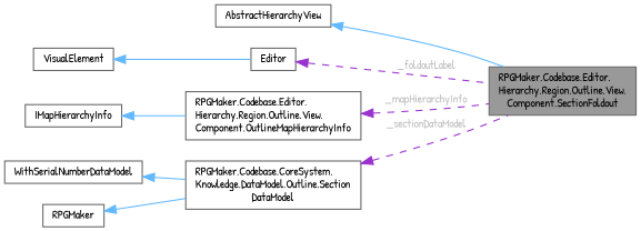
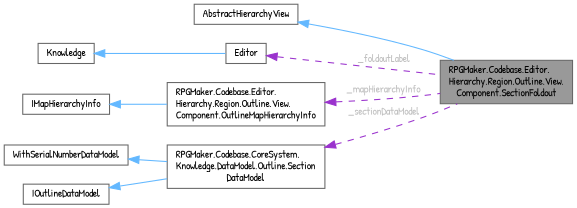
  digraph {
    fontname="Patrick Hand"
    rankdir=LR
    node [color=gray40 fillcolor=white fontname="Patrick Hand" fontsize=10 shape=box style=filled]
    edge [color=steelblue1 dir=back fontname="Patrick Hand" fontsize=10 labelfontname=Helvetica labelfontsize=10 style=solid]
    n1 [fillcolor=grey60 fontcolor=black height=0.2 label="RPGMaker.Codebase.Editor.\lHierarchy.Region.Outline.View.\lComponent.SectionFoldout" width=0.4]
    n2 [height=0.2 label=AbstractHierarchyView width=0.4]
-   n3 [height=0.2 label=VisualElement width=0.4]
+   n3 [height=0.2 label=Knowledge width=0.4]
    n4 [height=0.2 label=Editor width=0.4]
    n5 [height=0.2 label="RPGMaker.Codebase.Editor.\lHierarchy.Region.Outline.View.\lComponent.OutlineMapHierarchyInfo" width=0.4]
    n6 [height=0.2 label=IMapHierarchyInfo width=0.4]
    n7 [height=0.2 label="RPGMaker.Codebase.CoreSystem.\lKnowledge.DataModel.Outline.Section\lDataModel" width=0.4]
    n8 [height=0.2 label=WithSerialNumberDataModel width=0.4]
-   n9 [height=0.2 label=RPGMaker width=0.4]
+   n9 [height=0.2 label=IOutlineDataModel width=0.4]
    n2 -> n1
    n3 -> n4
    n4 -> n1 [color=darkorchid3 fontcolor=grey label=" _foldoutLabel" style=dashed]
    n5 -> n1 [color=darkorchid3 fontcolor=grey label=" _mapHierarchyInfo" style=dashed]
    n6 -> n5
    n7 -> n1 [color=darkorchid3 fontcolor=grey label=" _sectionDataModel" style=dashed]
    n8 -> n7
    n9 -> n7
  }
